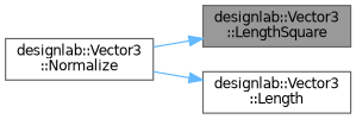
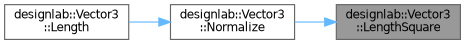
  digraph {
    rankdir=RL
    node [color=grey40 fillcolor=white fontname=Helvetica fontsize=10 shape=box style=filled]
    edge [color=steelblue1 dir=back fontname=Helvetica fontsize=10 labelfontname=Helvetica labelfontsize=10 style=solid]
    n1 [color=gray40 fillcolor=grey60 fontcolor=black height=0.2 label="designlab::Vector3\l::LengthSquare" width=0.4]
    n2 [height=0.2 label="designlab::Vector3\l::Normalize" width=0.4]
    n3 [height=0.2 label="designlab::Vector3\l::Length" width=0.4]
    n1 -> n2
-   n3 -> n2
+   n2 -> n3
  }
